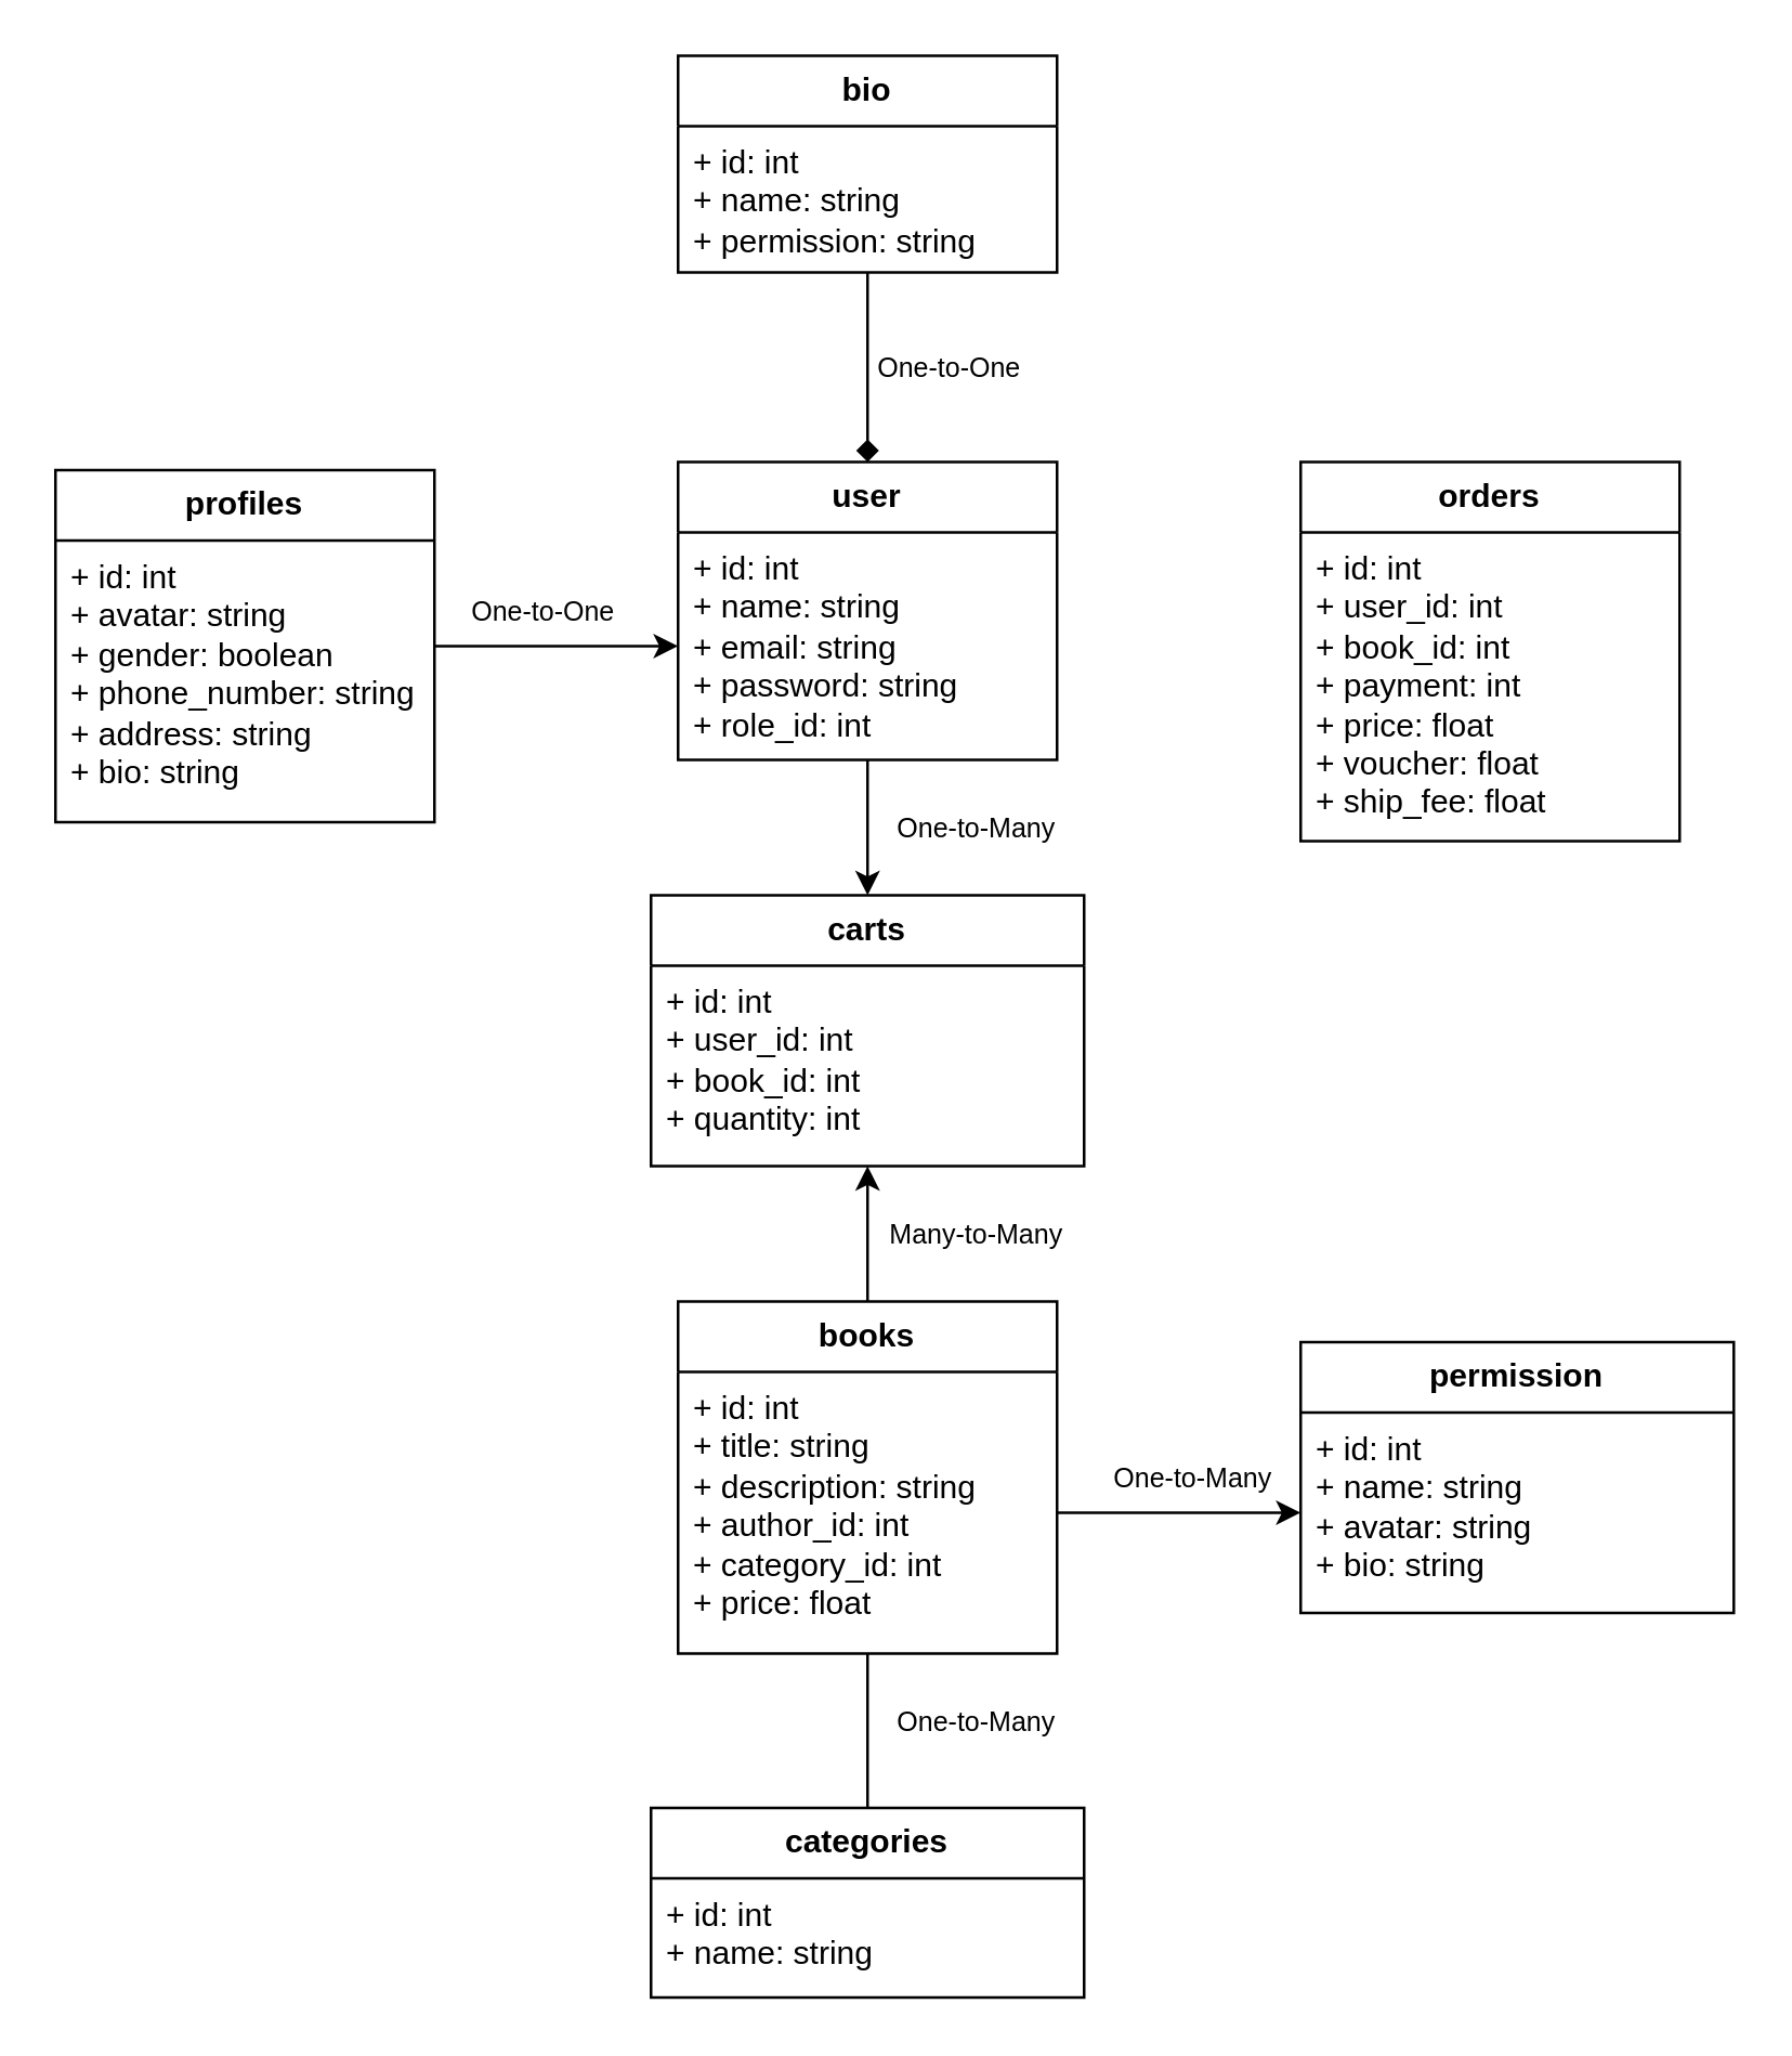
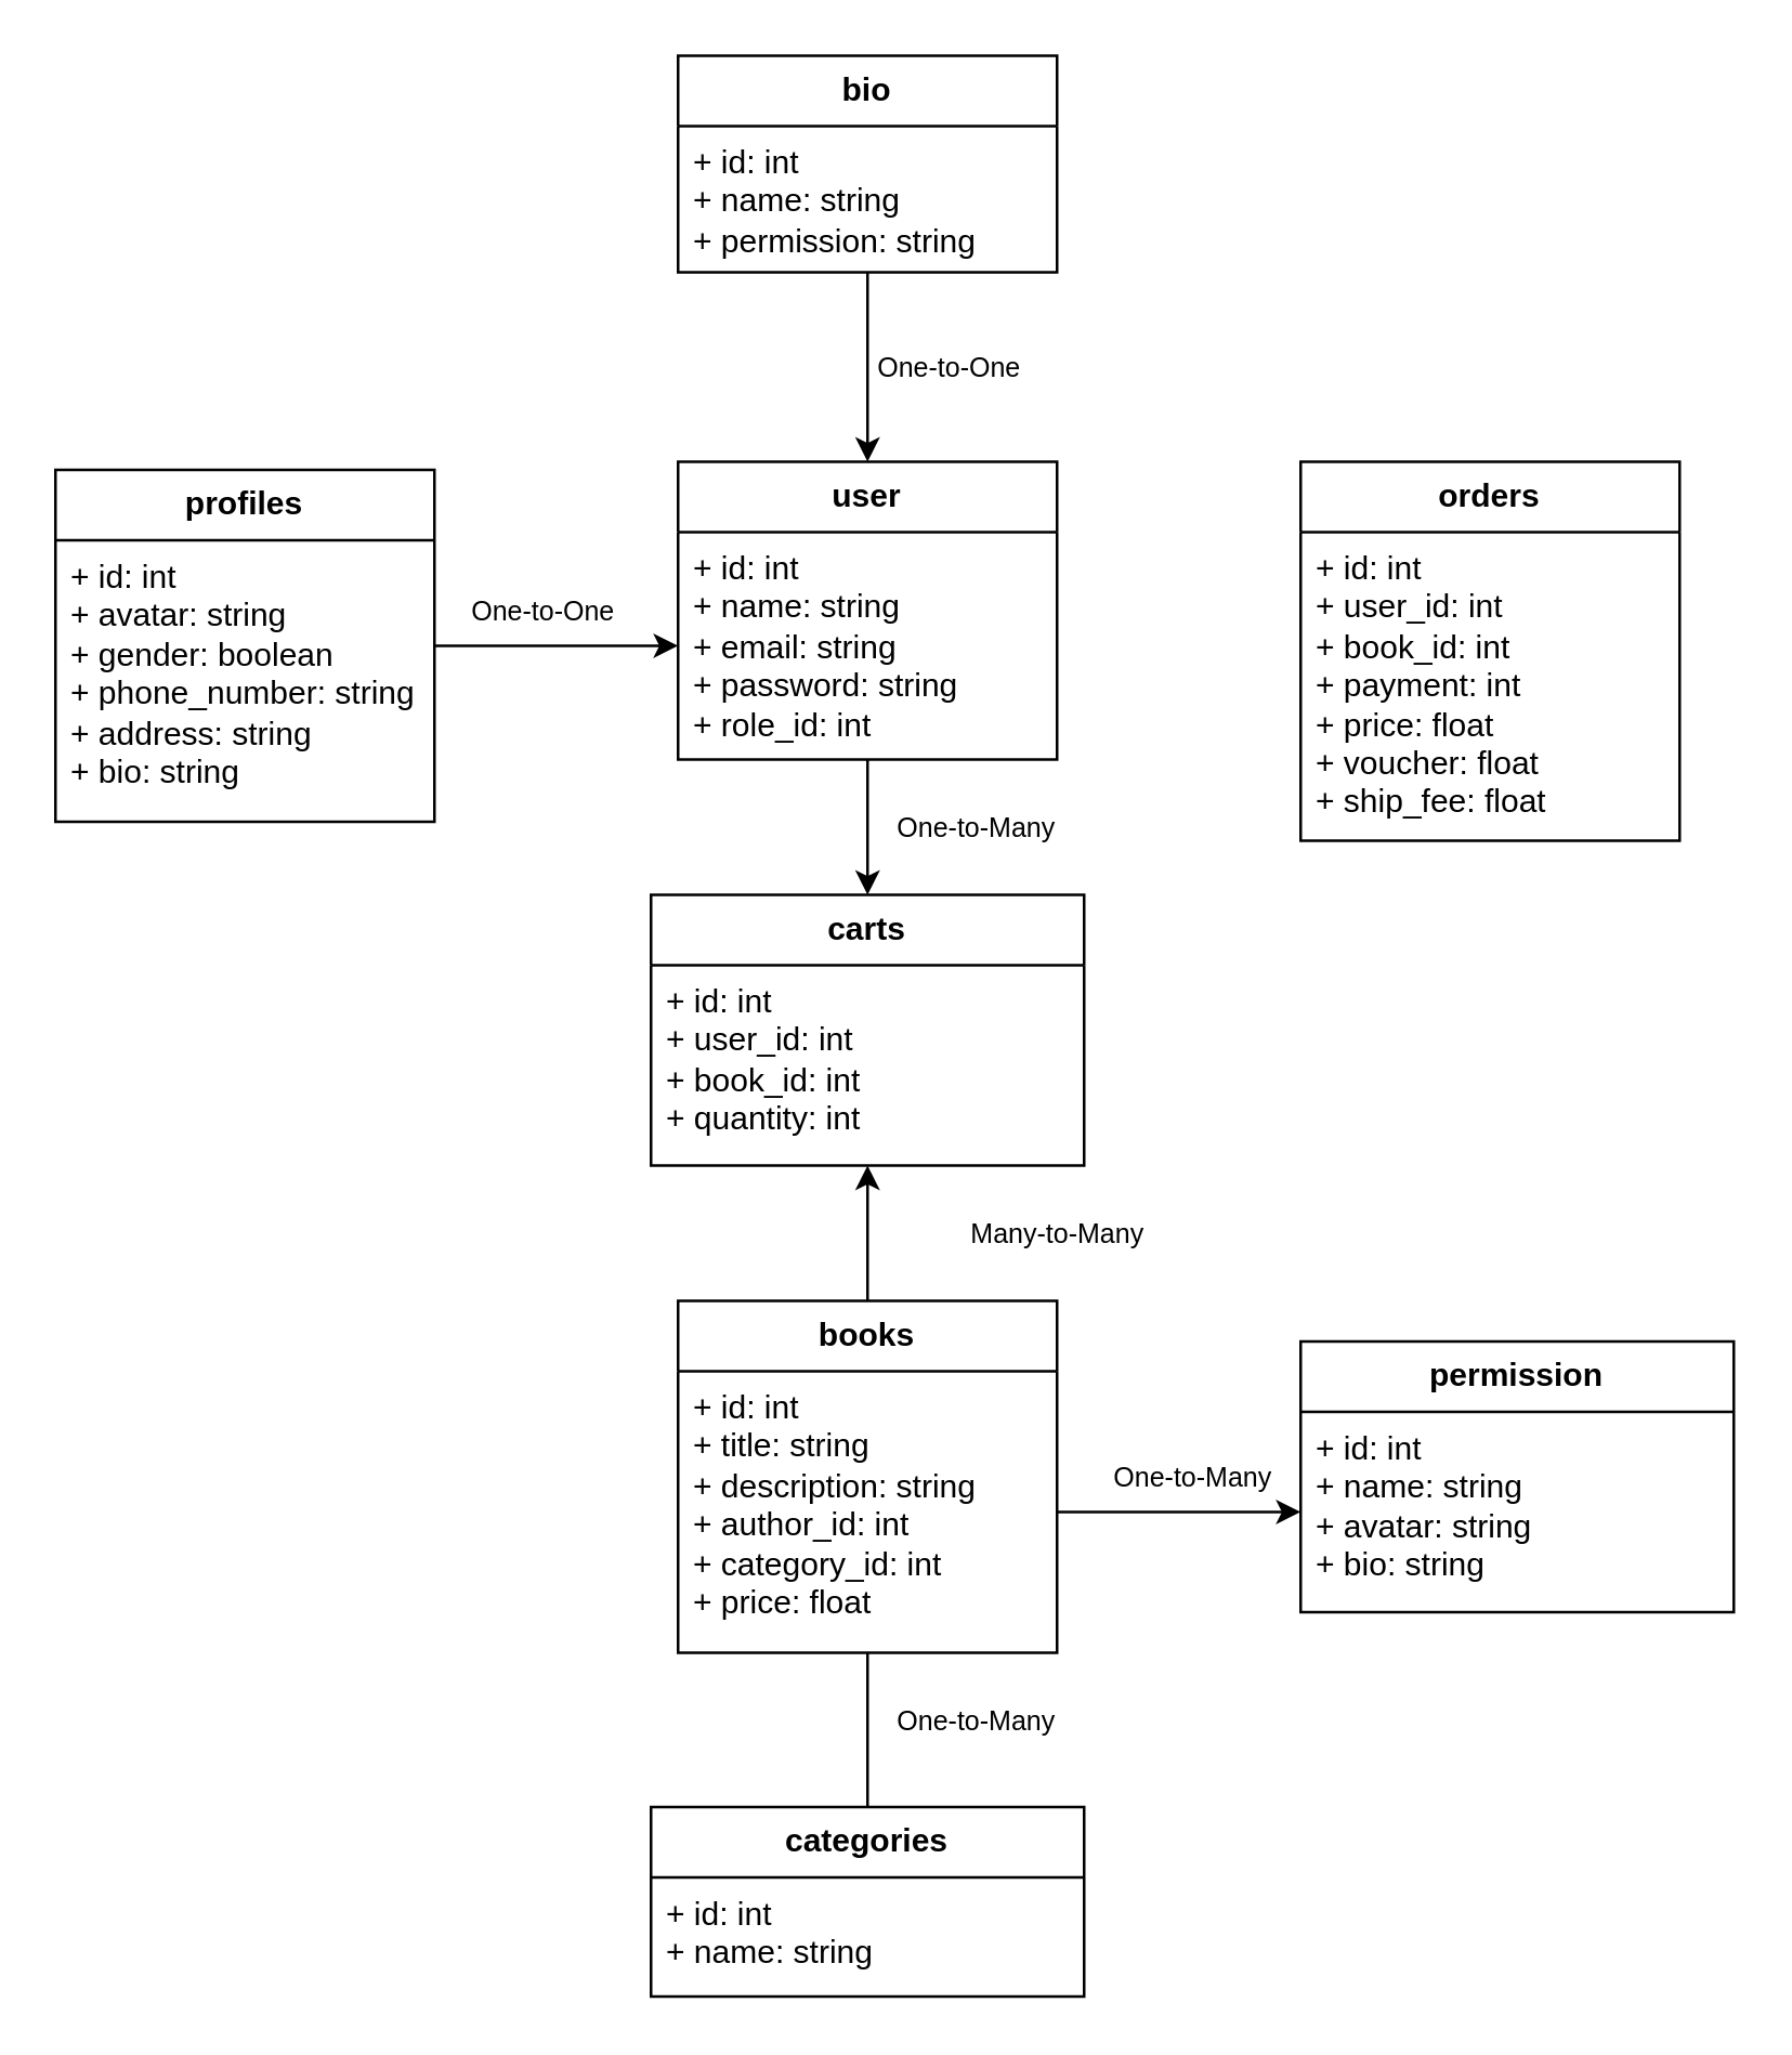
  <mxCell id="0" />
  <mxCell id="1" parent="0" />
  <mxCell id="2" value="&lt;b&gt;user&lt;/b&gt;" style="swimlane;fontStyle=0;childLayout=stackLayout;horizontal=1;startSize=26;fillColor=none;horizontalStack=0;resizeParent=1;resizeParentMax=0;resizeLast=0;collapsible=1;marginBottom=0;whiteSpace=wrap;html=1;" vertex="1" parent="1"><mxGeometry x="250" y="170" width="140" height="110" as="geometry"><mxRectangle x="110" y="70" width="70" height="30" as="alternateBounds" /></mxGeometry></mxCell>
  <mxCell id="3" value="&lt;div&gt;+ id: int&lt;/div&gt;&lt;div&gt;+ name: string&lt;/div&gt;+ email: string&lt;div&gt;+ password: string&lt;/div&gt;&lt;div&gt;+ role_id: int&lt;/div&gt;" style="text;strokeColor=none;fillColor=none;align=left;verticalAlign=top;spacingLeft=4;spacingRight=4;overflow=hidden;rotatable=0;points=[[0,0.5],[1,0.5]];portConstraint=eastwest;whiteSpace=wrap;html=1;" vertex="1" parent="2"><mxGeometry y="26" width="140" height="84" as="geometry" /></mxCell>
  <mxCell id="4" value="" style="edgeStyle=orthogonalEdgeStyle;rounded=0;orthogonalLoop=1;jettySize=auto;html=1;" edge="1" parent="1" source="5" target="3"><mxGeometry relative="1" as="geometry" /></mxCell>
  <mxCell id="5" value="&lt;b&gt;profiles&lt;/b&gt;" style="swimlane;fontStyle=0;childLayout=stackLayout;horizontal=1;startSize=26;fillColor=none;horizontalStack=0;resizeParent=1;resizeParentMax=0;resizeLast=0;collapsible=1;marginBottom=0;whiteSpace=wrap;html=1;" vertex="1" parent="1"><mxGeometry x="20" y="173" width="140" height="130" as="geometry"><mxRectangle x="110" y="70" width="70" height="30" as="alternateBounds" /></mxGeometry></mxCell>
  <mxCell id="6" value="&lt;div&gt;+ id: int&lt;/div&gt;&lt;div&gt;+ avatar: string&lt;/div&gt;&lt;div&gt;+ gender: boolean&lt;/div&gt;&lt;div&gt;+ phone_number: string&lt;/div&gt;&lt;div&gt;+ address: string&lt;/div&gt;+ bio: string" style="text;strokeColor=none;fillColor=none;align=left;verticalAlign=top;spacingLeft=4;spacingRight=4;overflow=hidden;rotatable=0;points=[[0,0.5],[1,0.5]];portConstraint=eastwest;whiteSpace=wrap;html=1;" vertex="1" parent="5"><mxGeometry y="26" width="140" height="104" as="geometry" /></mxCell>
  <mxCell id="7" value="One-to-One" style="text;html=1;align=center;verticalAlign=middle;resizable=0;points=[];autosize=1;strokeColor=none;fillColor=none;fontSize=10;" vertex="1" parent="1"><mxGeometry x="160" y="210" width="80" height="30" as="geometry" /></mxCell>
  <mxCell id="8" value="&lt;b&gt;bio&lt;/b&gt;" style="swimlane;fontStyle=0;childLayout=stackLayout;horizontal=1;startSize=26;fillColor=none;horizontalStack=0;resizeParent=1;resizeParentMax=0;resizeLast=0;collapsible=1;marginBottom=0;whiteSpace=wrap;html=1;" vertex="1" parent="1"><mxGeometry x="250" y="20" width="140" height="80" as="geometry"><mxRectangle x="110" y="70" width="70" height="30" as="alternateBounds" /></mxGeometry></mxCell>
  <mxCell id="9" value="&lt;div&gt;+ id: int&lt;/div&gt;&lt;div&gt;+ name: string&lt;/div&gt;&lt;div&gt;+ permission: string&lt;/div&gt;" style="text;strokeColor=none;fillColor=none;align=left;verticalAlign=top;spacingLeft=4;spacingRight=4;overflow=hidden;rotatable=0;points=[[0,0.5],[1,0.5]];portConstraint=eastwest;whiteSpace=wrap;html=1;" vertex="1" parent="8"><mxGeometry y="26" width="140" height="54" as="geometry" /></mxCell>
  <mxCell id="10" value="One-to-One" style="text;html=1;align=center;verticalAlign=middle;resizable=0;points=[];autosize=1;strokeColor=none;fillColor=none;fontSize=10;" vertex="1" parent="1"><mxGeometry x="310" y="120" width="80" height="30" as="geometry" /></mxCell>
  <mxCell id="11" value="" style="edgeStyle=orthogonalEdgeStyle;rounded=0;orthogonalLoop=1;jettySize=auto;html=1;entryX=0.5;entryY=0;entryDx=0;entryDy=0;endArrow=none;" edge="1" parent="1" source="13" target="19"><mxGeometry relative="1" as="geometry"><Array as="points" /></mxGeometry></mxCell>
  <mxCell id="12" value="" style="edgeStyle=orthogonalEdgeStyle;rounded=0;orthogonalLoop=1;jettySize=auto;html=1;" edge="1" parent="1" source="13" target="23"><mxGeometry relative="1" as="geometry"><Array as="points"><mxPoint x="320" y="410" /><mxPoint x="320" y="410" /></Array></mxGeometry></mxCell>
  <mxCell id="13" value="&lt;b&gt;books&lt;/b&gt;" style="swimlane;fontStyle=0;childLayout=stackLayout;horizontal=1;startSize=26;fillColor=none;horizontalStack=0;resizeParent=1;resizeParentMax=0;resizeLast=0;collapsible=1;marginBottom=0;whiteSpace=wrap;html=1;" vertex="1" parent="1"><mxGeometry x="250" y="480" width="140" height="130" as="geometry"><mxRectangle x="110" y="70" width="70" height="30" as="alternateBounds" /></mxGeometry></mxCell>
  <mxCell id="14" value="&lt;div&gt;+ id: int&lt;/div&gt;&lt;div&gt;+ title: string&lt;/div&gt;+ description: string&lt;div&gt;+ author_id: int&lt;/div&gt;&lt;div&gt;+ category_id: int&lt;/div&gt;&lt;div&gt;+ price: float&lt;/div&gt;" style="text;strokeColor=none;fillColor=none;align=left;verticalAlign=top;spacingLeft=4;spacingRight=4;overflow=hidden;rotatable=0;points=[[0,0.5],[1,0.5]];portConstraint=eastwest;whiteSpace=wrap;html=1;" vertex="1" parent="13"><mxGeometry y="26" width="140" height="104" as="geometry" /></mxCell>
  <mxCell id="15" value="&lt;b&gt;permission&lt;/b&gt;" style="swimlane;fontStyle=0;childLayout=stackLayout;horizontal=1;startSize=26;fillColor=none;horizontalStack=0;resizeParent=1;resizeParentMax=0;resizeLast=0;collapsible=1;marginBottom=0;whiteSpace=wrap;html=1;" vertex="1" parent="1"><mxGeometry x="480" y="495" width="160" height="100" as="geometry"><mxRectangle x="110" y="70" width="70" height="30" as="alternateBounds" /></mxGeometry></mxCell>
  <mxCell id="16" value="&lt;div&gt;+ id: int&lt;/div&gt;&lt;div&gt;+ name: string&lt;/div&gt;+ avatar: string&lt;div&gt;+ bio: string&lt;/div&gt;" style="text;strokeColor=none;fillColor=none;align=left;verticalAlign=top;spacingLeft=4;spacingRight=4;overflow=hidden;rotatable=0;points=[[0,0.5],[1,0.5]];portConstraint=eastwest;whiteSpace=wrap;html=1;" vertex="1" parent="15"><mxGeometry y="26" width="160" height="74" as="geometry" /></mxCell>
  <mxCell id="17" value="" style="edgeStyle=orthogonalEdgeStyle;rounded=0;orthogonalLoop=1;jettySize=auto;html=1;" edge="1" parent="1" source="14" target="16"><mxGeometry relative="1" as="geometry" /></mxCell>
  <mxCell id="18" value="One-to-Many" style="text;html=1;align=center;verticalAlign=middle;resizable=0;points=[];autosize=1;strokeColor=none;fillColor=none;fontSize=10;" vertex="1" parent="1"><mxGeometry x="400" y="530" width="80" height="30" as="geometry" /></mxCell>
  <mxCell id="19" value="&lt;b&gt;categories&lt;/b&gt;" style="swimlane;fontStyle=0;childLayout=stackLayout;horizontal=1;startSize=26;fillColor=none;horizontalStack=0;resizeParent=1;resizeParentMax=0;resizeLast=0;collapsible=1;marginBottom=0;whiteSpace=wrap;html=1;" vertex="1" parent="1"><mxGeometry x="240" y="667" width="160" height="70" as="geometry"><mxRectangle x="110" y="70" width="70" height="30" as="alternateBounds" /></mxGeometry></mxCell>
  <mxCell id="20" value="&lt;div&gt;+ id: int&lt;/div&gt;&lt;div&gt;+ name: string&lt;/div&gt;" style="text;strokeColor=none;fillColor=none;align=left;verticalAlign=top;spacingLeft=4;spacingRight=4;overflow=hidden;rotatable=0;points=[[0,0.5],[1,0.5]];portConstraint=eastwest;whiteSpace=wrap;html=1;" vertex="1" parent="19"><mxGeometry y="26" width="160" height="44" as="geometry" /></mxCell>
  <mxCell id="21" value="One-to-Many" style="text;html=1;align=center;verticalAlign=middle;resizable=0;points=[];autosize=1;strokeColor=none;fillColor=none;fontSize=10;" vertex="1" parent="1"><mxGeometry x="320" y="620" width="80" height="30" as="geometry" /></mxCell>
  <mxCell id="22" value="&lt;b&gt;carts&lt;/b&gt;" style="swimlane;fontStyle=0;childLayout=stackLayout;horizontal=1;startSize=26;fillColor=none;horizontalStack=0;resizeParent=1;resizeParentMax=0;resizeLast=0;collapsible=1;marginBottom=0;whiteSpace=wrap;html=1;" vertex="1" parent="1"><mxGeometry x="240" y="330" width="160" height="100" as="geometry"><mxRectangle x="110" y="70" width="70" height="30" as="alternateBounds" /></mxGeometry></mxCell>
  <mxCell id="23" value="&lt;div&gt;+ id: int&lt;/div&gt;&lt;div&gt;+ user_id: int&lt;/div&gt;+ book_id: int&lt;div&gt;+ quantity: int&lt;/div&gt;&lt;div&gt;&lt;br&gt;&lt;/div&gt;" style="text;strokeColor=none;fillColor=none;align=left;verticalAlign=top;spacingLeft=4;spacingRight=4;overflow=hidden;rotatable=0;points=[[0,0.5],[1,0.5]];portConstraint=eastwest;whiteSpace=wrap;html=1;" vertex="1" parent="22"><mxGeometry y="26" width="160" height="74" as="geometry" /></mxCell>
- <mxCell id="24" value="" style="edgeStyle=orthogonalEdgeStyle;rounded=0;orthogonalLoop=1;jettySize=auto;html=1;endArrow=diamond;" edge="1" parent="1" source="9" target="2"><mxGeometry relative="1" as="geometry"><Array as="points"><mxPoint x="320" y="130" /><mxPoint x="320" y="130" /></Array></mxGeometry></mxCell>
+ <mxCell id="24" value="" style="edgeStyle=orthogonalEdgeStyle;rounded=0;orthogonalLoop=1;jettySize=auto;html=1;" edge="1" parent="1" source="9" target="2"><mxGeometry relative="1" as="geometry"><Array as="points"><mxPoint x="320" y="130" /><mxPoint x="320" y="130" /></Array></mxGeometry></mxCell>
  <mxCell id="25" value="" style="edgeStyle=orthogonalEdgeStyle;rounded=0;orthogonalLoop=1;jettySize=auto;html=1;" edge="1" parent="1" source="3" target="22"><mxGeometry relative="1" as="geometry"><Array as="points"><mxPoint x="320" y="270" /><mxPoint x="320" y="270" /></Array></mxGeometry></mxCell>
  <mxCell id="26" value="One-to-Many" style="text;html=1;align=center;verticalAlign=middle;resizable=0;points=[];autosize=1;strokeColor=none;fillColor=none;fontSize=10;" vertex="1" parent="1"><mxGeometry x="320" y="290" width="80" height="30" as="geometry" /></mxCell>
- <mxCell id="27" value="Many-to-Many" style="text;html=1;align=center;verticalAlign=middle;resizable=0;points=[];autosize=1;strokeColor=none;fillColor=none;fontSize=10;" vertex="1" parent="1"><mxGeometry x="315" y="440" width="90" height="30" as="geometry" /></mxCell>
+ <mxCell id="27" value="Many-to-Many" style="text;html=1;align=center;verticalAlign=middle;resizable=0;points=[];autosize=1;strokeColor=none;fillColor=none;fontSize=10;" vertex="1" parent="1"><mxGeometry x="345" y="440" width="90" height="30" as="geometry" /></mxCell>
  <mxCell id="28" value="&lt;b&gt;orders&lt;/b&gt;" style="swimlane;fontStyle=0;childLayout=stackLayout;horizontal=1;startSize=26;fillColor=none;horizontalStack=0;resizeParent=1;resizeParentMax=0;resizeLast=0;collapsible=1;marginBottom=0;whiteSpace=wrap;html=1;" vertex="1" parent="1"><mxGeometry x="480" y="170" width="140" height="140" as="geometry"><mxRectangle x="110" y="70" width="70" height="30" as="alternateBounds" /></mxGeometry></mxCell>
  <mxCell id="29" value="&lt;div&gt;+ id: int&lt;/div&gt;&lt;div&gt;+ user_id: int&lt;/div&gt;&lt;div&gt;+ book_id: int&lt;/div&gt;&lt;div&gt;+ payment: int&lt;/div&gt;+ price: float&lt;div&gt;+ voucher: float&lt;/div&gt;&lt;div&gt;+ ship_fee: float&lt;br&gt;&lt;div&gt;&lt;br&gt;&lt;/div&gt;&lt;/div&gt;" style="text;strokeColor=none;fillColor=none;align=left;verticalAlign=top;spacingLeft=4;spacingRight=4;overflow=hidden;rotatable=0;points=[[0,0.5],[1,0.5]];portConstraint=eastwest;whiteSpace=wrap;html=1;" vertex="1" parent="28"><mxGeometry y="26" width="140" height="114" as="geometry" /></mxCell>
